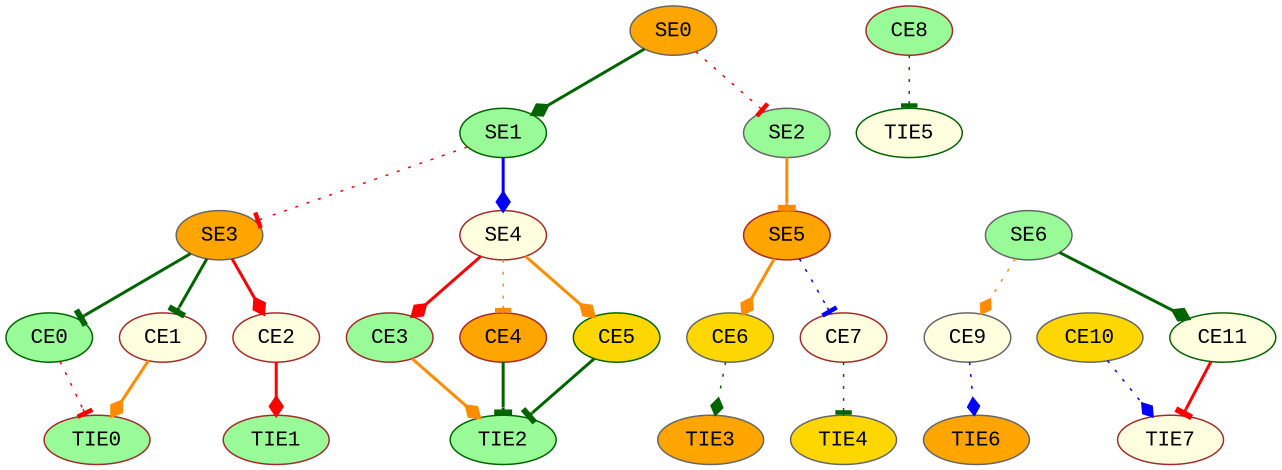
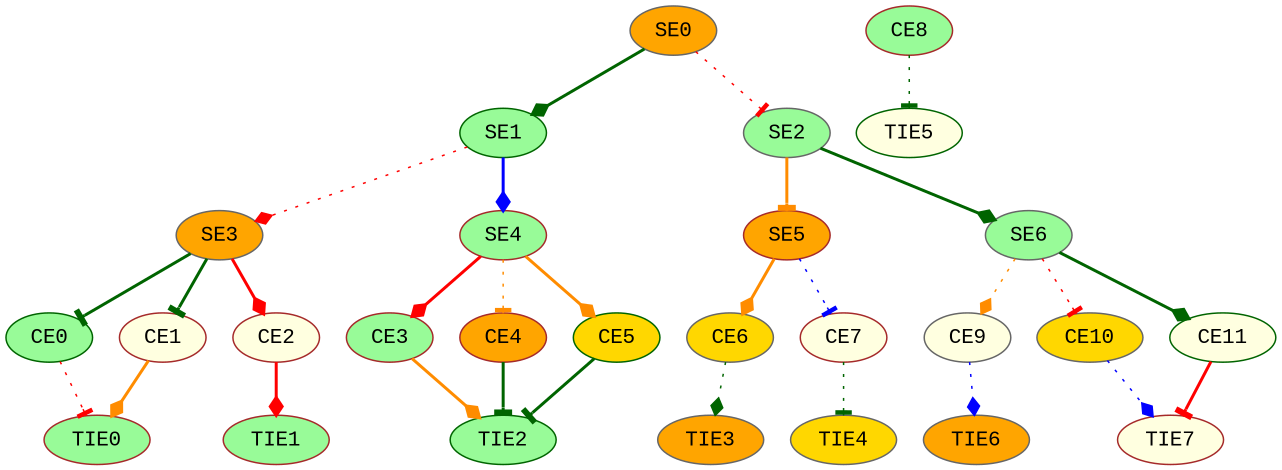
  digraph {
    fontname="Liberation Mono"
    node [color=brown fillcolor=palegreen fontname="Liberation Mono" shapre=Mrecord style=filled]
    edge [arrowhead=diamond color=darkgreen fontname="Liberation Mono" style=bold]
    SE0 [color=gray40 fillcolor=orange height=.1 width=.1]
    SE1 [color=darkgreen height=.1 width=.1]
    SE2 [color=gray40 height=.1 width=.1]
    SE3 [color=gray40 fillcolor=orange height=.1 width=.1]
-   SE4 [fillcolor=lightyellow height=.1 width=.1]
+   SE4 [height=.1 width=.1]
    SE5 [fillcolor=orange height=.1 width=.1]
    SE6 [color=gray40 height=.1 width=.1]
    CE0 [color=darkgreen height=.1 width=.1]
    CE1 [fillcolor=lightyellow height=.1 width=.1]
    CE2 [fillcolor=lightyellow height=.1 width=.1]
    CE3 [height=.1 width=.1]
    CE4 [fillcolor=orange height=.1 width=.1]
    CE5 [color=darkgreen fillcolor=gold height=.1 width=.1]
    CE6 [color=gray40 fillcolor=gold height=.1 width=.1]
    CE7 [fillcolor=lightyellow height=.1 width=.1]
    CE9 [color=gray40 fillcolor=lightyellow height=.1 width=.1]
    CE10 [color=gray40 fillcolor=gold height=.1 width=.1]
    CE11 [color=darkgreen fillcolor=lightyellow height=.1 width=.1]
    TIE0 [height=.1 width=.1]
    TIE1 [height=.1 width=.1]
    TIE2 [color=darkgreen height=.1 width=.1]
    TIE3 [color=gray40 fillcolor=orange height=.1 width=.1]
    TIE4 [color=gray40 fillcolor=gold height=.1 width=.1]
    CE8 [height=.1 width=.1]
    TIE5 [color=darkgreen fillcolor=lightyellow height=.1 width=.1]
    TIE6 [color=gray40 fillcolor=orange height=.1 width=.1]
    TIE7 [fillcolor=lightyellow height=.1 width=.1]
    SE0 -> SE1
    SE0 -> SE2 [arrowhead=tee color=red style=dotted]
-   SE1 -> SE3 [arrowhead=tee color=red style=dotted]
+   SE1 -> SE3 [color=red style=dotted]
    SE1 -> SE4 [color=blue]
    SE2 -> SE5 [arrowhead=tee color=darkorange]
+   SE2 -> SE6
    SE3 -> CE0 [arrowhead=tee]
    SE3 -> CE1 [arrowhead=tee]
    SE3 -> CE2 [color=red]
    SE4 -> CE3 [color=red]
    SE4 -> CE4 [arrowhead=tee color=darkorange style=dotted]
    SE4 -> CE5 [color=darkorange]
    SE5 -> CE6 [color=darkorange]
    SE5 -> CE7 [arrowhead=tee color=blue style=dotted]
    SE6 -> CE9 [color=darkorange style=dotted]
+   SE6 -> CE10 [arrowhead=tee color=red style=dotted]
    SE6 -> CE11
    CE0 -> TIE0 [arrowhead=tee color=red style=dotted]
    CE1 -> TIE0 [color=darkorange]
    CE2 -> TIE1 [color=red]
    CE3 -> TIE2 [color=darkorange]
    CE4 -> TIE2 [arrowhead=tee]
    CE5 -> TIE2 [arrowhead=tee]
    CE6 -> TIE3 [style=dotted]
    CE7 -> TIE4 [arrowhead=tee style=dotted]
    CE9 -> TIE6 [color=blue style=dotted]
    CE10 -> TIE7 [color=blue style=dotted]
    CE11 -> TIE7 [arrowhead=tee color=red]
    CE8 -> TIE5 [arrowhead=tee style=dotted]
  }
